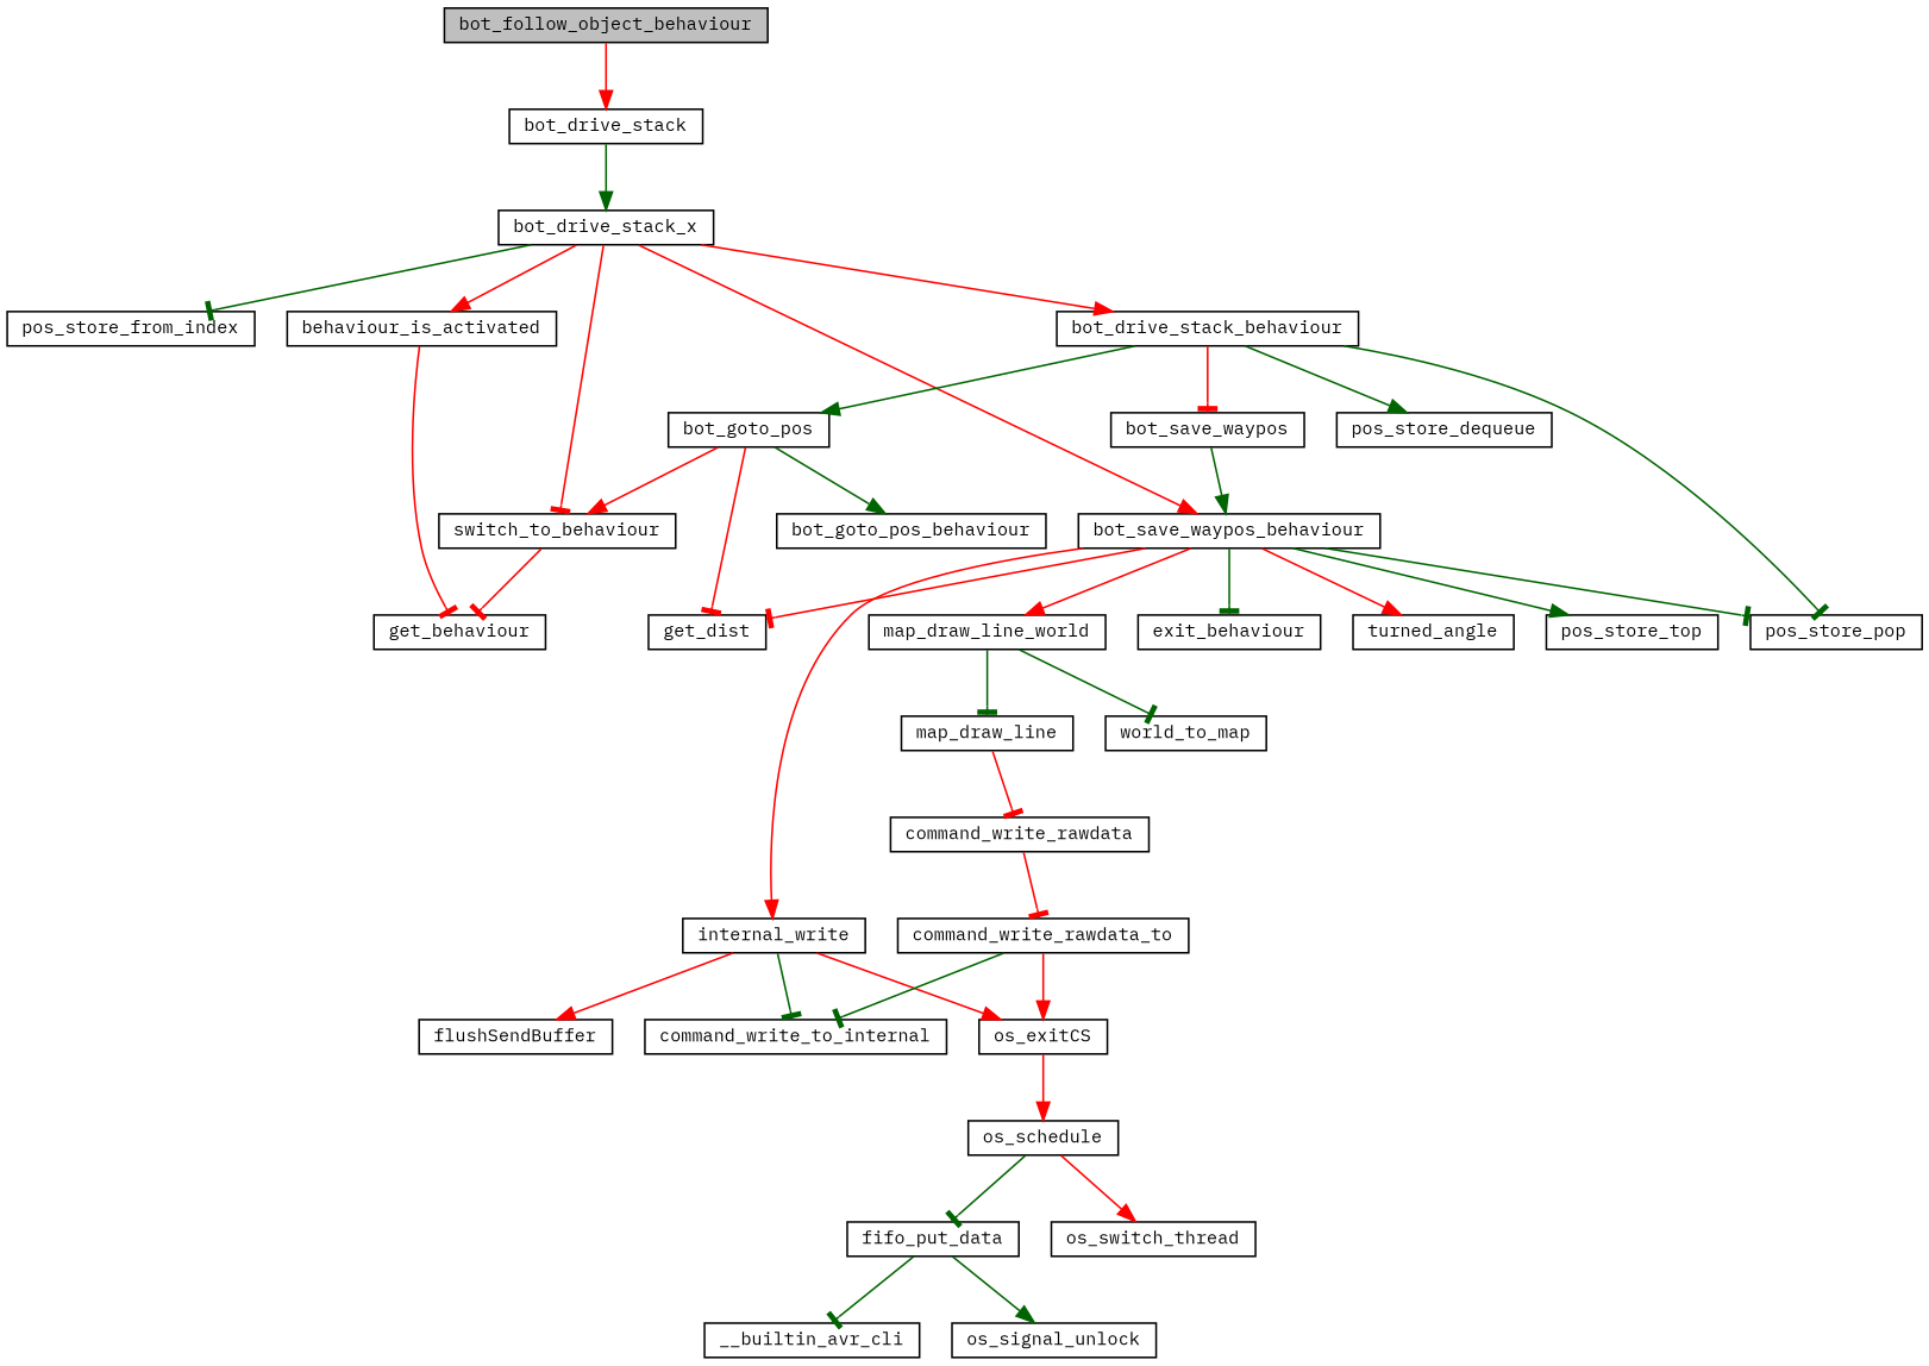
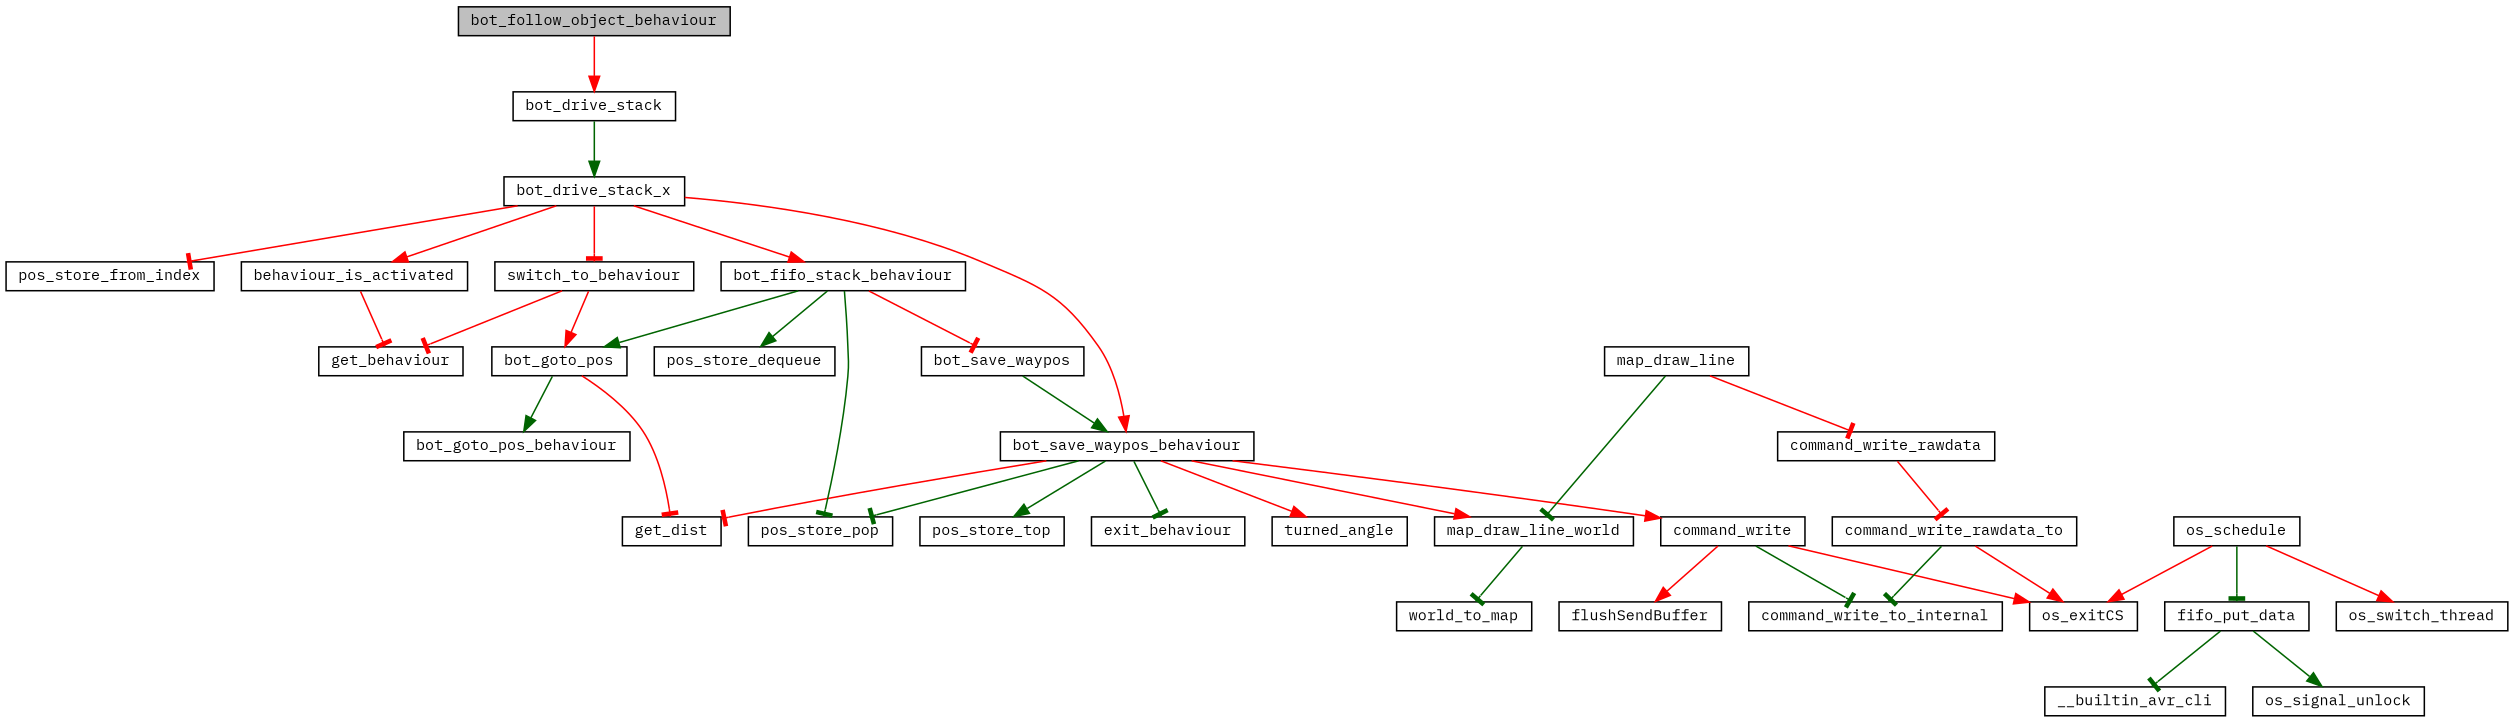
  digraph {
    fontname="IBM Plex Mono"
    rankdir=TB
    node [color=black fillcolor=white fontname="IBM Plex Mono" fontsize=10 shape=record style=filled]
    edge [arrowhead=normal color=red fontname="IBM Plex Mono" fontsize=10 labelfontname=Helvetica labelfontsize=10 style=solid]
    n1 [fillcolor=grey75 fontcolor=black height=0.2 label=bot_follow_object_behaviour width=0.4]
    n2 [height=0.2 label=bot_drive_stack width=0.4]
    n3 [height=0.2 label=bot_drive_stack_x width=0.4]
    n4 [height=0.2 label=pos_store_from_index width=0.4]
    n5 [height=0.2 label=behaviour_is_activated width=0.4]
    n6 [height=0.2 label=bot_save_waypos_behaviour width=0.4]
    n7 [height=0.2 label=switch_to_behaviour width=0.4]
-   n8 [height=0.2 label=bot_drive_stack_behaviour width=0.4]
+   n8 [height=0.2 label=bot_fifo_stack_behaviour width=0.4]
    n9 [height=0.2 label=get_behaviour width=0.4]
    n10 [height=0.2 label=exit_behaviour width=0.4]
    n11 [height=0.2 label=get_dist width=0.4]
    n12 [height=0.2 label=turned_angle width=0.4]
    n13 [height=0.2 label=pos_store_top width=0.4]
    n14 [height=0.2 label=pos_store_pop width=0.4]
-   n15 [height=0.2 label=internal_write width=0.4]
+   n15 [height=0.2 label=command_write width=0.4]
    n16 [height=0.2 label=map_draw_line_world width=0.4]
    n17 [height=0.2 label=pos_store_dequeue width=0.4]
    n18 [height=0.2 label=bot_goto_pos width=0.4]
    n19 [height=0.2 label=bot_save_waypos width=0.4]
    n20 [height=0.2 label=command_write_to_internal width=0.4]
    n21 [height=0.2 label=flushSendBuffer width=0.4]
    n22 [height=0.2 label=os_exitCS width=0.4]
    n23 [height=0.2 label=world_to_map width=0.4]
    n24 [height=0.2 label=map_draw_line width=0.4]
    n25 [height=0.2 label=os_schedule width=0.4]
    n26 [height=0.2 label=fifo_put_data width=0.4]
    n27 [height=0.2 label=os_switch_thread width=0.4]
    n28 [height=0.2 label=__builtin_avr_cli width=0.4]
    n29 [height=0.2 label=os_signal_unlock width=0.4]
    n30 [height=0.2 label=command_write_rawdata width=0.4]
    n31 [height=0.2 label=command_write_rawdata_to width=0.4]
    n32 [height=0.2 label=bot_goto_pos_behaviour width=0.4]
    n1 -> n2
    n2 -> n3 [color=darkgreen]
-   n3 -> n4 [arrowhead=tee color=darkgreen]
+   n3 -> n4 [arrowhead=tee]
    n3 -> n5
    n3 -> n6
    n3 -> n7 [arrowhead=tee]
    n3 -> n8
    n5 -> n9 [arrowhead=tee]
    n6 -> n10 [arrowhead=tee color=darkgreen]
    n6 -> n11 [arrowhead=tee]
    n6 -> n12
    n6 -> n13 [color=darkgreen]
    n6 -> n14 [arrowhead=tee color=darkgreen]
    n6 -> n15
    n6 -> n16
    n7 -> n9 [arrowhead=tee]
    n8 -> n14 [arrowhead=tee color=darkgreen]
    n8 -> n17 [color=darkgreen]
    n8 -> n18 [color=darkgreen]
    n8 -> n19 [arrowhead=tee]
    n15 -> n20 [arrowhead=tee color=darkgreen]
    n15 -> n21
    n15 -> n22
    n16 -> n23 [arrowhead=tee color=darkgreen]
-   n16 -> n24 [arrowhead=tee color=darkgreen]
-   n18 -> n7
+   n24 -> n16 [arrowhead=tee color=darkgreen]
+   n7 -> n18
    n18 -> n11 [arrowhead=tee]
    n18 -> n32 [color=darkgreen]
    n19 -> n6 [color=darkgreen]
-   n22 -> n25
+   n25 -> n22
    n24 -> n30 [arrowhead=tee]
    n25 -> n26 [arrowhead=tee color=darkgreen]
    n25 -> n27
    n26 -> n28 [arrowhead=tee color=darkgreen]
    n26 -> n29 [color=darkgreen]
    n30 -> n31 [arrowhead=tee]
    n31 -> n20 [arrowhead=tee color=darkgreen]
    n31 -> n22
  }
